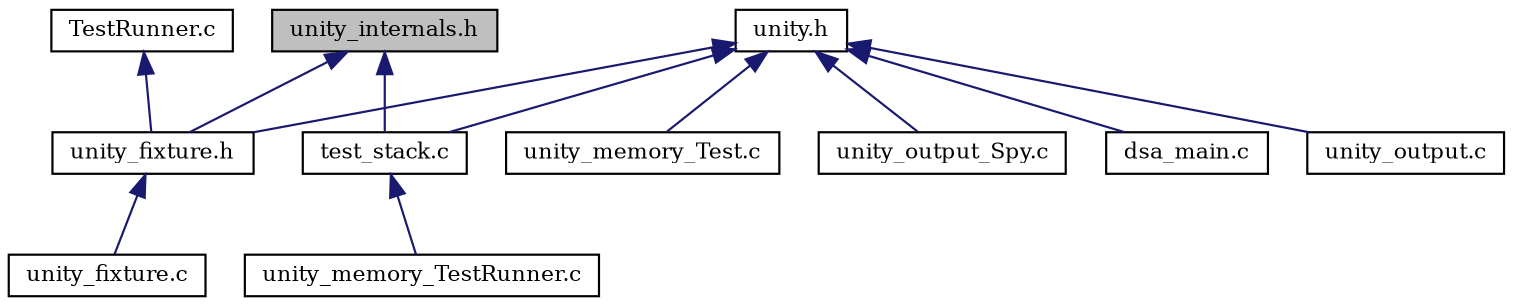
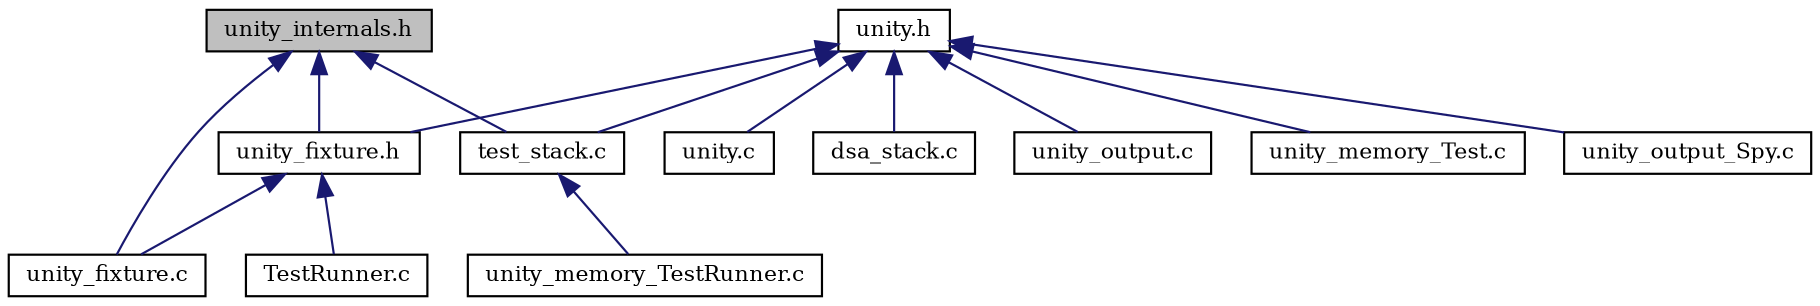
  digraph {
    fontname="DejaVu Serif"
    node [color=black fillcolor=white fontname="DejaVu Serif" fontsize=10 shape=record style=filled]
    edge [color=midnightblue dir=back fontname="DejaVu Serif" fontsize=10 labelfontname=Helvetica labelfontsize=10 style=solid]
    n1 [fillcolor=grey75 fontcolor=black height=0.2 label="unity_internals.h" width=0.4]
    n2 [height=0.2 label="unity_fixture.h" width=0.4]
    n3 [height=0.2 label="unity_fixture.c" width=0.4]
    n4 [height=0.2 label="test_stack.c" width=0.4]
    n5 [height=0.2 label="TestRunner.c" width=0.4]
    n6 [height=0.2 label="unity.h" width=0.4]
-   n7 [height=0.2 label="dsa_main.c" width=0.4]
+   n7 [height=0.2 label="dsa_stack.c" width=0.4]
    n8 [height=0.2 label="unity_output.c" width=0.4]
    n9 [height=0.2 label="unity_memory_Test.c" width=0.4]
    n10 [height=0.2 label="unity_output_Spy.c" width=0.4]
+   n11 [height=0.2 label="unity.c" width=0.4]
    n12 [height=0.2 label="unity_memory_TestRunner.c" width=0.4]
    n1 -> n2
+   n1 -> n3
    n1 -> n4
    n2 -> n3
-   n5 -> n2
+   n2 -> n5
    n4 -> n12
    n6 -> n2
    n6 -> n4
    n6 -> n7
    n6 -> n8
    n6 -> n9
    n6 -> n10
+   n6 -> n11
  }
